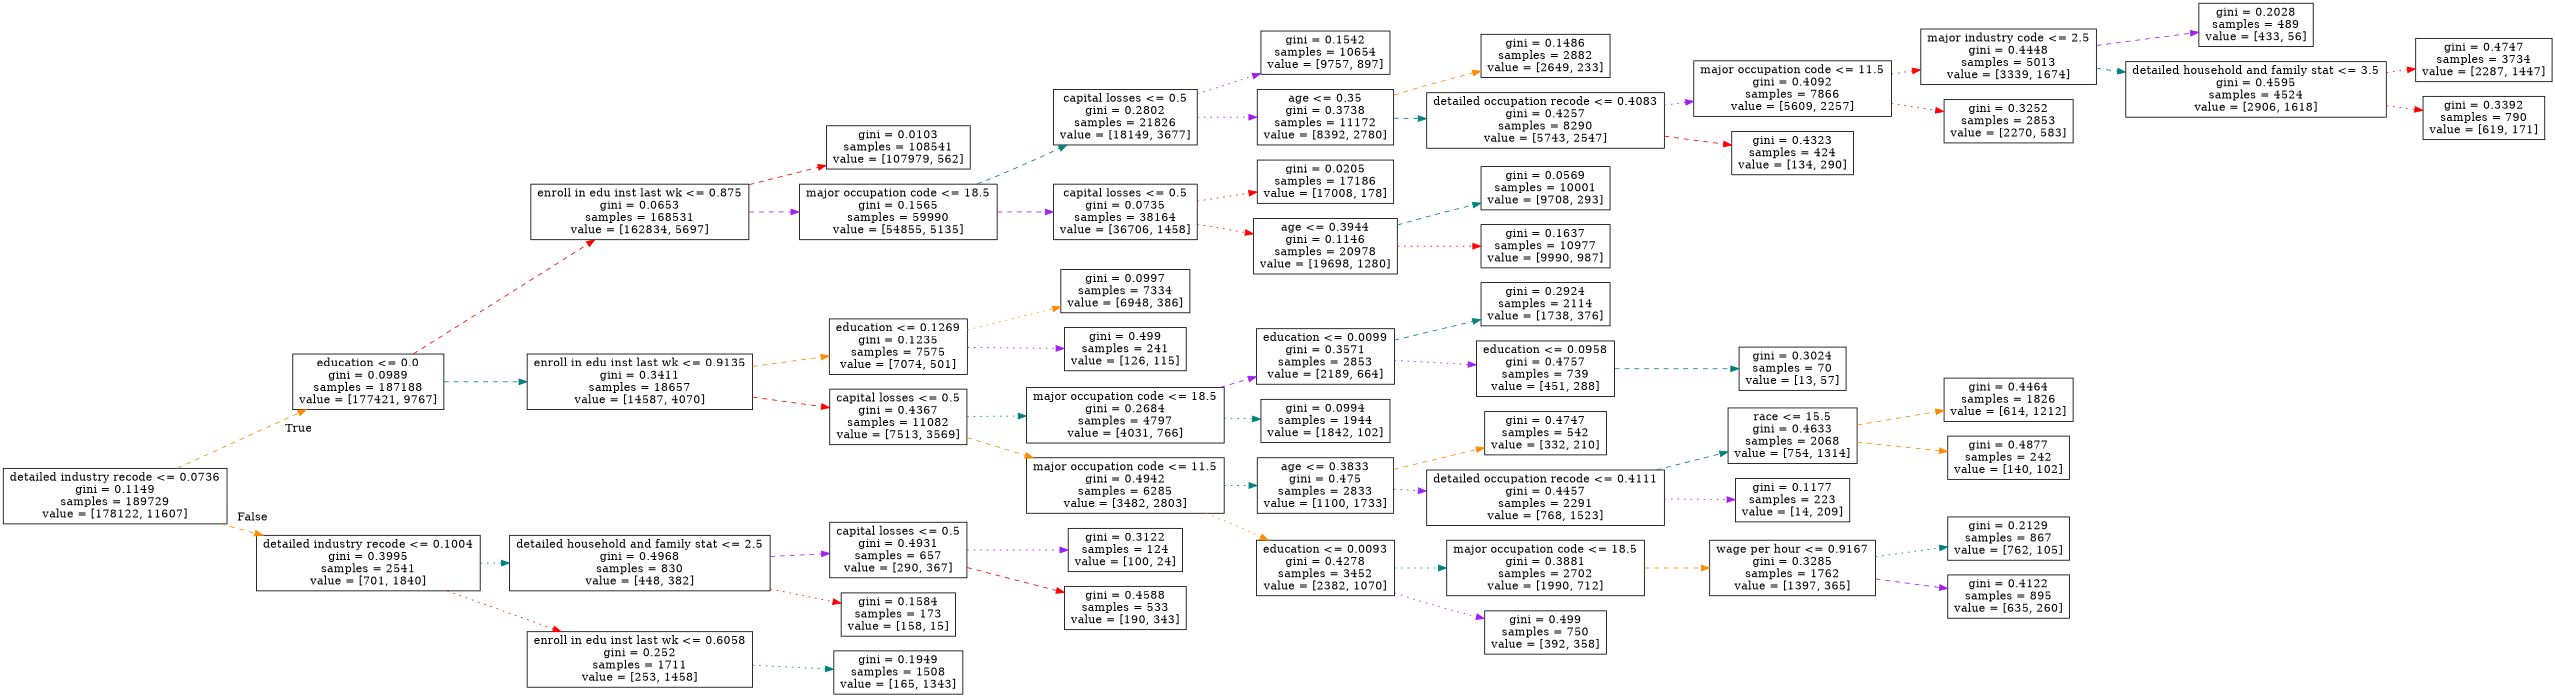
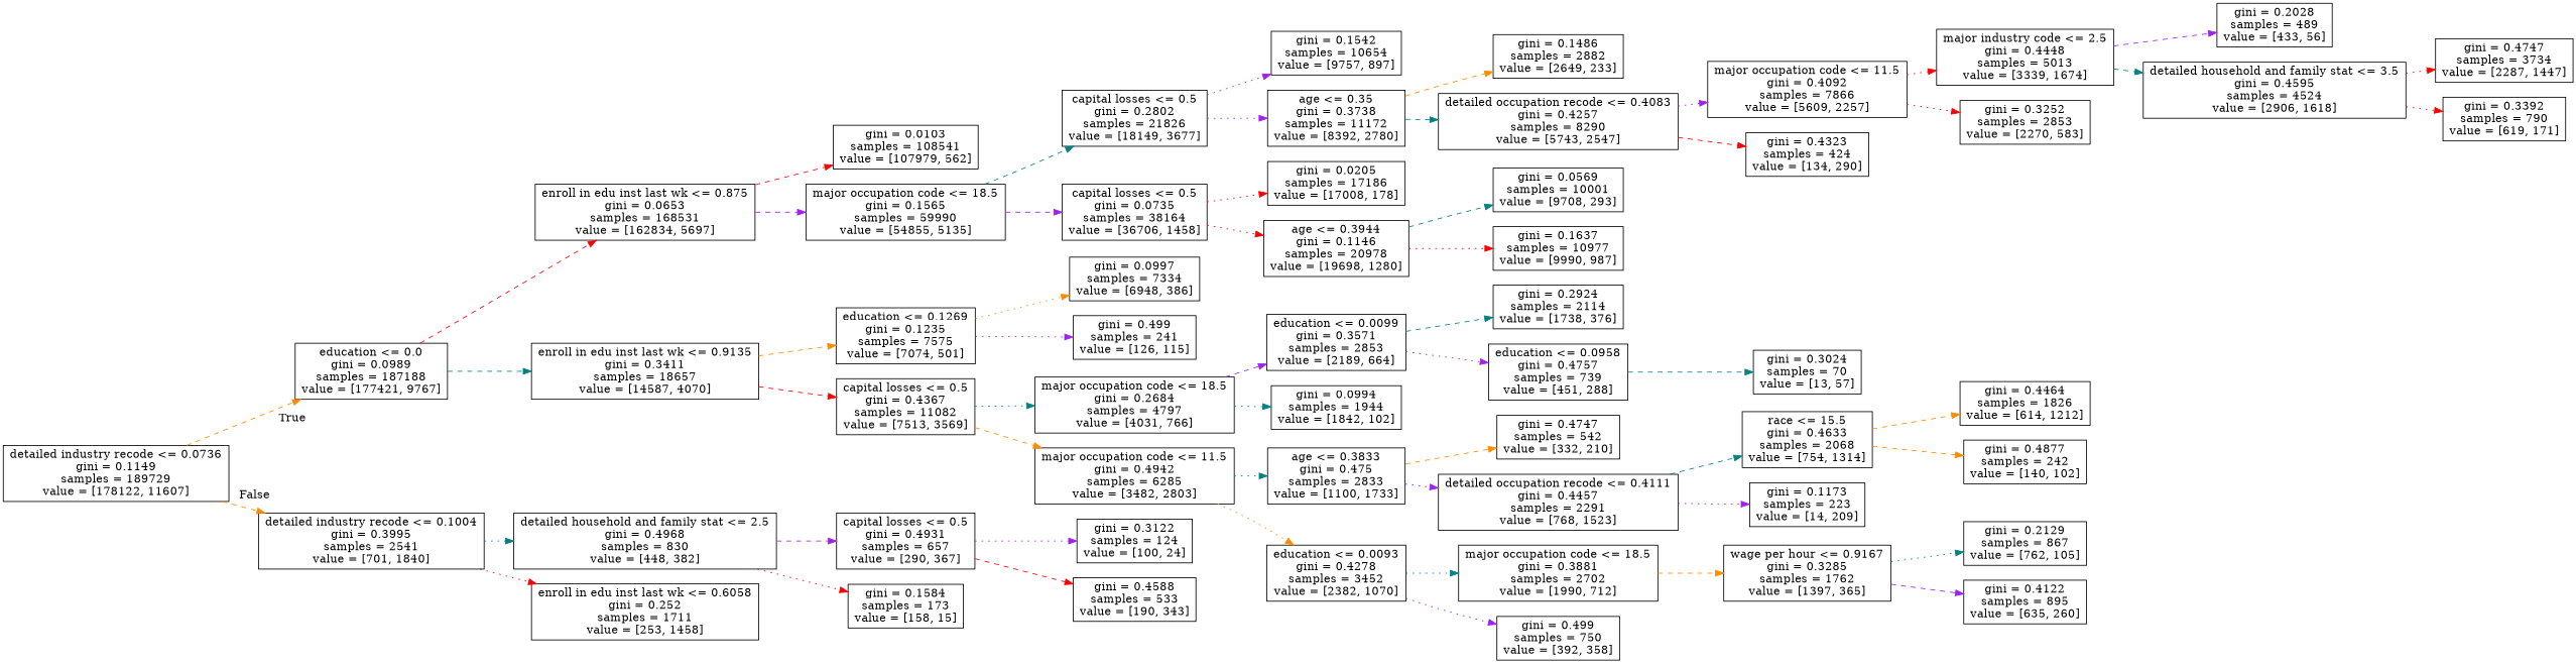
  digraph {
    rankdir=LR
    node [shape=box]
    edge [color=teal style=dashed]
    n1 [label="detailed industry recode <= 0.0736\ngini = 0.1149\nsamples = 189729\nvalue = [178122, 11607]"]
    n2 [label="education <= 0.0\ngini = 0.0989\nsamples = 187188\nvalue = [177421, 9767]"]
    n3 [label="detailed industry recode <= 0.1004\ngini = 0.3995\nsamples = 2541\nvalue = [701, 1840]"]
    n4 [label="enroll in edu inst last wk <= 0.875\ngini = 0.0653\nsamples = 168531\nvalue = [162834, 5697]"]
    n5 [label="enroll in edu inst last wk <= 0.9135\ngini = 0.3411\nsamples = 18657\nvalue = [14587, 4070]"]
    n6 [label="detailed household and family stat <= 2.5\ngini = 0.4968\nsamples = 830\nvalue = [448, 382]"]
    n7 [label="enroll in edu inst last wk <= 0.6058\ngini = 0.252\nsamples = 1711\nvalue = [253, 1458]"]
    n8 [label="gini = 0.0103\nsamples = 108541\nvalue = [107979, 562]"]
    n9 [label="major occupation code <= 18.5\ngini = 0.1565\nsamples = 59990\nvalue = [54855, 5135]"]
    n10 [label="education <= 0.1269\ngini = 0.1235\nsamples = 7575\nvalue = [7074, 501]"]
    n11 [label="capital losses <= 0.5\ngini = 0.4367\nsamples = 11082\nvalue = [7513, 3569]"]
    n12 [label="capital losses <= 0.5\ngini = 0.2802\nsamples = 21826\nvalue = [18149, 3677]"]
    n13 [label="capital losses <= 0.5\ngini = 0.0735\nsamples = 38164\nvalue = [36706, 1458]"]
    n14 [label="gini = 0.1542\nsamples = 10654\nvalue = [9757, 897]"]
    n15 [label="age <= 0.35\ngini = 0.3738\nsamples = 11172\nvalue = [8392, 2780]"]
    n16 [label="gini = 0.0205\nsamples = 17186\nvalue = [17008, 178]"]
    n17 [label="age <= 0.3944\ngini = 0.1146\nsamples = 20978\nvalue = [19698, 1280]"]
    n18 [label="gini = 0.1486\nsamples = 2882\nvalue = [2649, 233]"]
    n19 [label="detailed occupation recode <= 0.4083\ngini = 0.4257\nsamples = 8290\nvalue = [5743, 2547]"]
    n20 [label="major occupation code <= 11.5\ngini = 0.4092\nsamples = 7866\nvalue = [5609, 2257]"]
    n21 [label="gini = 0.4323\nsamples = 424\nvalue = [134, 290]"]
    n22 [label="major industry code <= 2.5\ngini = 0.4448\nsamples = 5013\nvalue = [3339, 1674]"]
    n23 [label="gini = 0.3252\nsamples = 2853\nvalue = [2270, 583]"]
    n24 [label="gini = 0.2028\nsamples = 489\nvalue = [433, 56]"]
    n25 [label="detailed household and family stat <= 3.5\ngini = 0.4595\nsamples = 4524\nvalue = [2906, 1618]"]
    n26 [label="gini = 0.4747\nsamples = 3734\nvalue = [2287, 1447]"]
    n27 [label="gini = 0.3392\nsamples = 790\nvalue = [619, 171]"]
    n28 [label="gini = 0.0569\nsamples = 10001\nvalue = [9708, 293]"]
    n29 [label="gini = 0.1637\nsamples = 10977\nvalue = [9990, 987]"]
    n30 [label="gini = 0.0997\nsamples = 7334\nvalue = [6948, 386]"]
    n31 [label="gini = 0.499\nsamples = 241\nvalue = [126, 115]"]
    n32 [label="major occupation code <= 18.5\ngini = 0.2684\nsamples = 4797\nvalue = [4031, 766]"]
    n33 [label="major occupation code <= 11.5\ngini = 0.4942\nsamples = 6285\nvalue = [3482, 2803]"]
    n34 [label="education <= 0.0099\ngini = 0.3571\nsamples = 2853\nvalue = [2189, 664]"]
    n35 [label="gini = 0.0994\nsamples = 1944\nvalue = [1842, 102]"]
    n36 [label="age <= 0.3833\ngini = 0.475\nsamples = 2833\nvalue = [1100, 1733]"]
    n37 [label="education <= 0.0093\ngini = 0.4278\nsamples = 3452\nvalue = [2382, 1070]"]
    n38 [label="gini = 0.2924\nsamples = 2114\nvalue = [1738, 376]"]
    n39 [label="education <= 0.0958\ngini = 0.4757\nsamples = 739\nvalue = [451, 288]"]
    n40 [label="gini = 0.3024\nsamples = 70\nvalue = [13, 57]"]
    n41 [label="gini = 0.4747\nsamples = 542\nvalue = [332, 210]"]
    n42 [label="detailed occupation recode <= 0.4111\ngini = 0.4457\nsamples = 2291\nvalue = [768, 1523]"]
    n43 [label="major occupation code <= 18.5\ngini = 0.3881\nsamples = 2702\nvalue = [1990, 712]"]
    n44 [label="gini = 0.499\nsamples = 750\nvalue = [392, 358]"]
    n45 [label="race <= 15.5\ngini = 0.4633\nsamples = 2068\nvalue = [754, 1314]"]
-   n46 [label="gini = 0.1177\nsamples = 223\nvalue = [14, 209]"]
+   n46 [label="gini = 0.1173\nsamples = 223\nvalue = [14, 209]"]
    n47 [label="gini = 0.4464\nsamples = 1826\nvalue = [614, 1212]"]
    n48 [label="gini = 0.4877\nsamples = 242\nvalue = [140, 102]"]
    n49 [label="wage per hour <= 0.9167\ngini = 0.3285\nsamples = 1762\nvalue = [1397, 365]"]
    n50 [label="gini = 0.2129\nsamples = 867\nvalue = [762, 105]"]
    n51 [label="gini = 0.4122\nsamples = 895\nvalue = [635, 260]"]
    n52 [label="capital losses <= 0.5\ngini = 0.4931\nsamples = 657\nvalue = [290, 367]"]
    n53 [label="gini = 0.1584\nsamples = 173\nvalue = [158, 15]"]
-   n54 [label="gini = 0.1949\nsamples = 1508\nvalue = [165, 1343]"]
    n55 [label="gini = 0.3122\nsamples = 124\nvalue = [100, 24]"]
    n56 [label="gini = 0.4588\nsamples = 533\nvalue = [190, 343]"]
    n1 -> n2 [color=darkorange headlabel=True labelangle=45 labeldistance=2.5]
    n1 -> n3 [color=darkorange headlabel=False labelangle=-45 labeldistance=2.5]
    n2 -> n4 [color=red]
    n2 -> n5
    n3 -> n6 [style=dotted]
    n3 -> n7 [color=red style=dotted]
    n4 -> n8 [color=red]
    n4 -> n9 [color=purple]
    n5 -> n10 [color=darkorange]
    n5 -> n11 [color=red]
    n6 -> n52 [color=purple]
    n6 -> n53 [color=red style=dotted]
-   n7 -> n54 [style=dotted]
    n9 -> n12
    n9 -> n13 [color=purple]
    n10 -> n30 [color=darkorange style=dotted]
    n10 -> n31 [color=purple style=dotted]
    n11 -> n32 [style=dotted]
    n11 -> n33 [color=darkorange]
    n12 -> n14 [color=purple style=dotted]
    n12 -> n15 [color=purple style=dotted]
    n13 -> n16 [color=red style=dotted]
    n13 -> n17 [color=red style=dotted]
    n15 -> n18 [color=darkorange]
    n15 -> n19
    n17 -> n28
    n17 -> n29 [color=red style=dotted]
    n19 -> n20 [color=purple style=dotted]
    n19 -> n21 [color=red]
    n20 -> n22 [color=red style=dotted]
    n20 -> n23 [color=red style=dotted]
    n22 -> n24 [color=purple]
    n22 -> n25
    n25 -> n26 [color=red style=dotted]
    n25 -> n27 [color=red style=dotted]
    n32 -> n34 [color=purple]
    n32 -> n35 [style=dotted]
    n33 -> n36 [style=dotted]
    n33 -> n37 [color=darkorange style=dotted]
    n34 -> n38
    n34 -> n39 [color=purple style=dotted]
    n36 -> n41 [color=darkorange]
    n36 -> n42 [color=purple style=dotted]
    n37 -> n43 [style=dotted]
    n37 -> n44 [color=purple style=dotted]
    n39 -> n40
    n42 -> n45
    n42 -> n46 [color=purple style=dotted]
    n43 -> n49 [color=darkorange]
    n45 -> n47 [color=darkorange]
    n45 -> n48 [color=darkorange]
    n49 -> n50 [style=dotted]
    n49 -> n51 [color=purple]
    n52 -> n55 [color=purple style=dotted]
    n52 -> n56 [color=red]
  }
